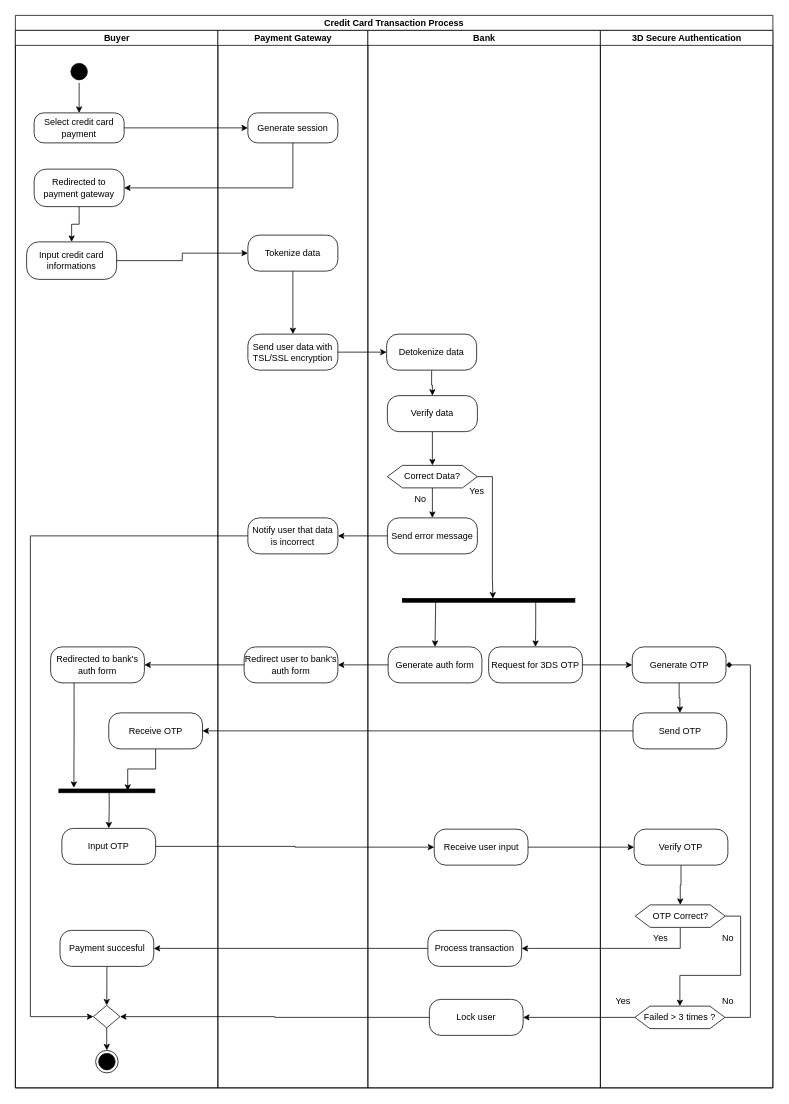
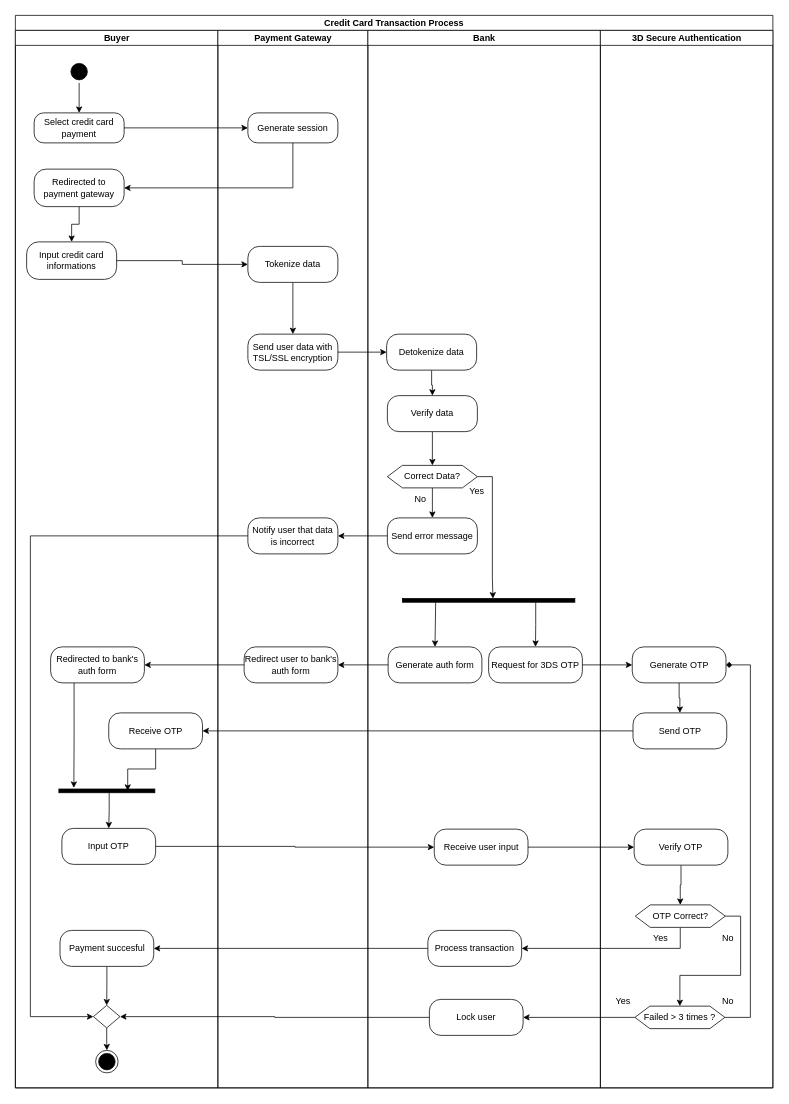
  <mxCell id="0" />
  <mxCell id="1" parent="0" />
  <mxCell id="2" value="Credit Card Transaction Process" style="swimlane;html=1;childLayout=stackLayout;resizeParent=1;resizeParentMax=0;startSize=20;whiteSpace=wrap;" parent="1" vertex="1"><mxGeometry x="20" y="20" width="1010" height="1430" as="geometry" /></mxCell>
  <mxCell id="3" value="Buyer" style="swimlane;html=1;startSize=20;" parent="2" vertex="1"><mxGeometry y="20" width="270" height="1410" as="geometry" /></mxCell>
  <mxCell id="4" value="Select credit card payment" style="rounded=1;whiteSpace=wrap;html=1;arcSize=32;" parent="3" vertex="1"><mxGeometry x="25" y="110" width="120" height="40" as="geometry" /></mxCell>
  <mxCell id="5" value="" style="edgeStyle=orthogonalEdgeStyle;rounded=0;orthogonalLoop=1;jettySize=auto;html=1;" parent="3" source="6" target="4" edge="1"><mxGeometry relative="1" as="geometry" /></mxCell>
  <mxCell id="6" value="" style="ellipse;html=1;shape=startState;fillColor=#000000;strokeColor=#000000;" parent="3" vertex="1"><mxGeometry x="70" y="40" width="30" height="30" as="geometry" /></mxCell>
  <mxCell id="7" value="" style="edgeStyle=orthogonalEdgeStyle;rounded=0;orthogonalLoop=1;jettySize=auto;html=1;" parent="3" source="8" target="9" edge="1"><mxGeometry relative="1" as="geometry" /></mxCell>
  <mxCell id="8" value="Redirected to payment gateway" style="rounded=1;whiteSpace=wrap;html=1;arcSize=32;" parent="3" vertex="1"><mxGeometry x="25" y="185" width="120" height="50" as="geometry" /></mxCell>
  <mxCell id="9" value="Input credit card informations" style="rounded=1;whiteSpace=wrap;html=1;arcSize=32;" parent="3" vertex="1"><mxGeometry x="15" y="282" width="120" height="50" as="geometry" /></mxCell>
  <mxCell id="10" value="Input OTP" style="rounded=1;whiteSpace=wrap;html=1;arcSize=32;" parent="3" vertex="1"><mxGeometry x="62" y="1064" width="125" height="48" as="geometry" /></mxCell>
  <mxCell id="11" value="" style="html=1;points=[];perimeter=orthogonalPerimeter;fillColor=strokeColor;rotation=90;" parent="3" vertex="1"><mxGeometry x="119.5" y="950" width="5" height="128" as="geometry" /></mxCell>
  <mxCell id="12" value="" style="edgeStyle=orthogonalEdgeStyle;rounded=0;orthogonalLoop=1;jettySize=auto;html=1;entryX=0.5;entryY=0;entryDx=0;entryDy=0;exitX=0.532;exitY=0.476;exitDx=0;exitDy=0;exitPerimeter=0;" parent="3" source="11" target="10" edge="1"><mxGeometry relative="1" as="geometry"><mxPoint x="124.5" y="1027" as="sourcePoint" /><mxPoint x="124.5" y="1057" as="targetPoint" /><Array as="points" /></mxGeometry></mxCell>
  <mxCell id="13" value="Redirected to bank's auth form" style="rounded=1;whiteSpace=wrap;html=1;arcSize=32;" parent="3" vertex="1"><mxGeometry x="47" y="822" width="125" height="48" as="geometry" /></mxCell>
  <mxCell id="14" value="Receive OTP" style="rounded=1;whiteSpace=wrap;html=1;arcSize=32;" parent="3" vertex="1"><mxGeometry x="124.5" y="910" width="125" height="48" as="geometry" /></mxCell>
  <mxCell id="15" style="edgeStyle=orthogonalEdgeStyle;rounded=0;orthogonalLoop=1;jettySize=auto;html=1;exitX=0.25;exitY=1;exitDx=0;exitDy=0;entryX=-0.3;entryY=0.844;entryDx=0;entryDy=0;entryPerimeter=0;" parent="3" source="13" target="11" edge="1"><mxGeometry relative="1" as="geometry" /></mxCell>
  <mxCell id="16" style="edgeStyle=orthogonalEdgeStyle;rounded=0;orthogonalLoop=1;jettySize=auto;html=1;exitX=0.5;exitY=1;exitDx=0;exitDy=0;entryX=0.47;entryY=0.283;entryDx=0;entryDy=0;entryPerimeter=0;" parent="3" source="14" target="11" edge="1"><mxGeometry relative="1" as="geometry" /></mxCell>
  <mxCell id="17" style="edgeStyle=orthogonalEdgeStyle;rounded=0;orthogonalLoop=1;jettySize=auto;html=1;exitX=0.5;exitY=1;exitDx=0;exitDy=0;entryX=0.5;entryY=1;entryDx=0;entryDy=0;" parent="3" source="19" target="19" edge="1"><mxGeometry relative="1" as="geometry" /></mxCell>
  <mxCell id="18" value="" style="edgeStyle=orthogonalEdgeStyle;rounded=0;orthogonalLoop=1;jettySize=auto;html=1;" parent="3" source="19" target="22" edge="1"><mxGeometry relative="1" as="geometry" /></mxCell>
  <mxCell id="19" value="Payment succesful" style="rounded=1;whiteSpace=wrap;html=1;arcSize=32;" parent="3" vertex="1"><mxGeometry x="59.5" y="1200" width="125" height="48" as="geometry" /></mxCell>
  <mxCell id="20" value="" style="ellipse;html=1;shape=endState;fillColor=#000000;strokeColor=light-dark(#000000, #ff9090);" parent="3" vertex="1"><mxGeometry x="107" y="1360" width="30" height="30" as="geometry" /></mxCell>
  <mxCell id="21" value="" style="edgeStyle=orthogonalEdgeStyle;rounded=0;orthogonalLoop=1;jettySize=auto;html=1;" parent="3" source="22" target="20" edge="1"><mxGeometry relative="1" as="geometry" /></mxCell>
  <mxCell id="22" value="" style="rhombus;whiteSpace=wrap;html=1;" parent="3" vertex="1"><mxGeometry x="104" y="1300" width="35.5" height="30" as="geometry" /></mxCell>
  <mxCell id="23" value="Payment Gateway" style="swimlane;html=1;startSize=20;" parent="2" vertex="1"><mxGeometry x="270" y="20" width="200" height="1410" as="geometry" /></mxCell>
  <mxCell id="24" value="Generate session" style="rounded=1;whiteSpace=wrap;html=1;arcSize=32;" parent="23" vertex="1"><mxGeometry x="40" y="110" width="120" height="40" as="geometry" /></mxCell>
  <mxCell id="25" value="" style="edgeStyle=orthogonalEdgeStyle;rounded=0;orthogonalLoop=1;jettySize=auto;html=1;entryX=0.5;entryY=0;entryDx=0;entryDy=0;" parent="23" source="26" target="27" edge="1"><mxGeometry relative="1" as="geometry"><mxPoint x="99.474" y="358.5" as="targetPoint" /></mxGeometry></mxCell>
- <mxCell id="26" value="Tokenize data" style="rounded=1;whiteSpace=wrap;html=1;arcSize=32;" parent="23" vertex="1"><mxGeometry x="40" y="273" width="120" height="48" as="geometry" /></mxCell>
+ <mxCell id="26" value="Tokenize data" style="rounded=1;whiteSpace=wrap;html=1;arcSize=32;" parent="23" vertex="1"><mxGeometry x="40" y="288" width="120" height="48" as="geometry" /></mxCell>
  <mxCell id="27" value="Send user data with TSL/SSL encryption" style="rounded=1;whiteSpace=wrap;html=1;arcSize=32;" parent="23" vertex="1"><mxGeometry x="40" y="405" width="120" height="48" as="geometry" /></mxCell>
  <mxCell id="28" value="Notify user that data is incorrect" style="rounded=1;whiteSpace=wrap;html=1;arcSize=32;" parent="23" vertex="1"><mxGeometry x="40" y="650" width="120" height="48" as="geometry" /></mxCell>
  <mxCell id="29" value="Redirect user to bank's auth form" style="rounded=1;whiteSpace=wrap;html=1;arcSize=32;" parent="23" vertex="1"><mxGeometry x="35" y="822" width="125" height="48" as="geometry" /></mxCell>
  <mxCell id="30" value="Bank" style="swimlane;html=1;startSize=20;" parent="2" vertex="1"><mxGeometry x="470" y="20" width="310" height="1410" as="geometry" /></mxCell>
  <mxCell id="31" value="" style="edgeStyle=orthogonalEdgeStyle;rounded=0;orthogonalLoop=1;jettySize=auto;html=1;" parent="30" source="32" target="34" edge="1"><mxGeometry relative="1" as="geometry" /></mxCell>
  <mxCell id="32" value="Detokenize data" style="rounded=1;whiteSpace=wrap;html=1;arcSize=32;" parent="30" vertex="1"><mxGeometry x="25" y="405" width="120" height="48" as="geometry" /></mxCell>
  <mxCell id="33" value="" style="edgeStyle=orthogonalEdgeStyle;rounded=0;orthogonalLoop=1;jettySize=auto;html=1;" parent="30" source="34" target="36" edge="1"><mxGeometry relative="1" as="geometry" /></mxCell>
  <mxCell id="34" value="Verify data" style="rounded=1;whiteSpace=wrap;html=1;arcSize=32;" parent="30" vertex="1"><mxGeometry x="26" y="487" width="120" height="48" as="geometry" /></mxCell>
  <mxCell id="35" value="" style="edgeStyle=orthogonalEdgeStyle;rounded=0;orthogonalLoop=1;jettySize=auto;html=1;" parent="30" source="36" target="37" edge="1"><mxGeometry relative="1" as="geometry" /></mxCell>
  <mxCell id="36" value="Correct Data?" style="shape=hexagon;perimeter=hexagonPerimeter2;whiteSpace=wrap;html=1;fixedSize=1;" parent="30" vertex="1"><mxGeometry x="26" y="580" width="120" height="30" as="geometry" /></mxCell>
  <mxCell id="37" value="Send error message" style="rounded=1;whiteSpace=wrap;html=1;arcSize=32;" parent="30" vertex="1"><mxGeometry x="26" y="650" width="120" height="48" as="geometry" /></mxCell>
  <mxCell id="38" value="No" style="text;html=1;align=center;verticalAlign=middle;resizable=0;points=[];autosize=1;strokeColor=none;fillColor=none;" parent="30" vertex="1"><mxGeometry x="50" y="610" width="40" height="30" as="geometry" /></mxCell>
  <mxCell id="39" value="Request for 3DS OTP" style="rounded=1;whiteSpace=wrap;html=1;arcSize=32;" parent="30" vertex="1"><mxGeometry x="161" y="822" width="125" height="48" as="geometry" /></mxCell>
  <mxCell id="40" value="" style="edgeStyle=orthogonalEdgeStyle;rounded=0;orthogonalLoop=1;jettySize=auto;html=1;exitX=1.084;exitY=0.227;exitDx=0;exitDy=0;exitPerimeter=0;" parent="30" source="41" target="39" edge="1"><mxGeometry relative="1" as="geometry" /></mxCell>
  <mxCell id="41" value="" style="html=1;points=[];perimeter=orthogonalPerimeter;fillColor=strokeColor;rotation=90;" parent="30" vertex="1"><mxGeometry x="158.5" y="645" width="5" height="230" as="geometry" /></mxCell>
  <mxCell id="42" style="edgeStyle=orthogonalEdgeStyle;rounded=0;orthogonalLoop=1;jettySize=auto;html=1;exitX=1;exitY=0.5;exitDx=0;exitDy=0;entryX=0.011;entryY=0.475;entryDx=0;entryDy=0;entryPerimeter=0;" parent="30" source="36" target="41" edge="1"><mxGeometry relative="1" as="geometry"><Array as="points"><mxPoint x="166" y="595" /><mxPoint x="166" y="730" /><mxPoint x="167" y="730" /></Array></mxGeometry></mxCell>
  <mxCell id="43" value="Generate auth form" style="rounded=1;whiteSpace=wrap;html=1;arcSize=32;" parent="30" vertex="1"><mxGeometry x="27" y="822" width="125" height="48" as="geometry" /></mxCell>
  <mxCell id="44" value="" style="edgeStyle=orthogonalEdgeStyle;rounded=0;orthogonalLoop=1;jettySize=auto;html=1;exitX=1.03;exitY=0.807;exitDx=0;exitDy=0;exitPerimeter=0;entryX=0.5;entryY=0;entryDx=0;entryDy=0;" parent="30" source="41" target="43" edge="1"><mxGeometry relative="1" as="geometry"><mxPoint x="164" y="773" as="sourcePoint" /><mxPoint x="233" y="813" as="targetPoint" /><Array as="points"><mxPoint x="90" y="763" /></Array></mxGeometry></mxCell>
  <mxCell id="45" value="Receive user input" style="rounded=1;whiteSpace=wrap;html=1;arcSize=32;" parent="30" vertex="1"><mxGeometry x="88.5" y="1065" width="125" height="48" as="geometry" /></mxCell>
  <mxCell id="46" value="Process transaction" style="rounded=1;whiteSpace=wrap;html=1;arcSize=32;" parent="30" vertex="1"><mxGeometry x="80" y="1200" width="125" height="48" as="geometry" /></mxCell>
  <mxCell id="47" value="Lock user" style="rounded=1;whiteSpace=wrap;html=1;arcSize=32;" parent="30" vertex="1"><mxGeometry x="82" y="1292" width="125" height="48" as="geometry" /></mxCell>
  <mxCell id="48" value="Yes" style="text;html=1;align=center;verticalAlign=middle;resizable=0;points=[];autosize=1;strokeColor=none;fillColor=none;" vertex="1" parent="30"><mxGeometry x="124.5" y="600" width="40" height="30" as="geometry" /></mxCell>
  <mxCell id="49" value="" style="edgeStyle=orthogonalEdgeStyle;rounded=0;orthogonalLoop=1;jettySize=auto;html=1;" parent="2" source="4" target="24" edge="1"><mxGeometry relative="1" as="geometry" /></mxCell>
  <mxCell id="50" style="edgeStyle=orthogonalEdgeStyle;rounded=0;orthogonalLoop=1;jettySize=auto;html=1;exitX=0.5;exitY=1;exitDx=0;exitDy=0;entryX=1;entryY=0.5;entryDx=0;entryDy=0;" parent="2" source="24" target="8" edge="1"><mxGeometry relative="1" as="geometry" /></mxCell>
  <mxCell id="51" value="" style="edgeStyle=orthogonalEdgeStyle;rounded=0;orthogonalLoop=1;jettySize=auto;html=1;" parent="2" source="9" target="26" edge="1"><mxGeometry relative="1" as="geometry" /></mxCell>
  <mxCell id="52" value="" style="edgeStyle=orthogonalEdgeStyle;rounded=0;orthogonalLoop=1;jettySize=auto;html=1;" parent="2" source="27" target="32" edge="1"><mxGeometry relative="1" as="geometry" /></mxCell>
  <mxCell id="53" value="" style="edgeStyle=orthogonalEdgeStyle;rounded=0;orthogonalLoop=1;jettySize=auto;html=1;" parent="2" source="37" target="28" edge="1"><mxGeometry relative="1" as="geometry" /></mxCell>
  <mxCell id="54" value="" style="edgeStyle=orthogonalEdgeStyle;rounded=0;orthogonalLoop=1;jettySize=auto;html=1;" parent="2" source="43" target="29" edge="1"><mxGeometry relative="1" as="geometry" /></mxCell>
  <mxCell id="55" value="" style="edgeStyle=orthogonalEdgeStyle;rounded=0;orthogonalLoop=1;jettySize=auto;html=1;" parent="2" source="39" target="66" edge="1"><mxGeometry relative="1" as="geometry" /></mxCell>
  <mxCell id="56" style="edgeStyle=orthogonalEdgeStyle;rounded=0;orthogonalLoop=1;jettySize=auto;html=1;exitX=0;exitY=0.5;exitDx=0;exitDy=0;entryX=1;entryY=0.5;entryDx=0;entryDy=0;" parent="2" source="29" target="13" edge="1"><mxGeometry relative="1" as="geometry"><mxPoint x="140" y="866" as="targetPoint" /></mxGeometry></mxCell>
  <mxCell id="57" style="edgeStyle=orthogonalEdgeStyle;rounded=0;orthogonalLoop=1;jettySize=auto;html=1;exitX=0;exitY=0.5;exitDx=0;exitDy=0;entryX=1;entryY=0.5;entryDx=0;entryDy=0;" parent="2" source="67" target="14" edge="1"><mxGeometry relative="1" as="geometry" /></mxCell>
  <mxCell id="58" style="edgeStyle=orthogonalEdgeStyle;rounded=0;orthogonalLoop=1;jettySize=auto;html=1;exitX=1;exitY=0.5;exitDx=0;exitDy=0;entryX=0;entryY=0.5;entryDx=0;entryDy=0;" parent="2" source="10" target="45" edge="1"><mxGeometry relative="1" as="geometry" /></mxCell>
  <mxCell id="59" style="edgeStyle=orthogonalEdgeStyle;rounded=0;orthogonalLoop=1;jettySize=auto;html=1;exitX=1;exitY=0.5;exitDx=0;exitDy=0;" parent="2" source="45" target="69" edge="1"><mxGeometry relative="1" as="geometry" /></mxCell>
  <mxCell id="60" style="edgeStyle=orthogonalEdgeStyle;rounded=0;orthogonalLoop=1;jettySize=auto;html=1;exitX=0.5;exitY=1;exitDx=0;exitDy=0;entryX=1;entryY=0.5;entryDx=0;entryDy=0;" parent="2" source="71" target="46" edge="1"><mxGeometry relative="1" as="geometry" /></mxCell>
  <mxCell id="61" style="edgeStyle=orthogonalEdgeStyle;rounded=0;orthogonalLoop=1;jettySize=auto;html=1;exitX=0;exitY=0.5;exitDx=0;exitDy=0;entryX=1;entryY=0.5;entryDx=0;entryDy=0;" parent="2" source="46" target="19" edge="1"><mxGeometry relative="1" as="geometry" /></mxCell>
  <mxCell id="62" style="edgeStyle=orthogonalEdgeStyle;rounded=0;orthogonalLoop=1;jettySize=auto;html=1;exitX=0;exitY=0.5;exitDx=0;exitDy=0;entryX=1;entryY=0.5;entryDx=0;entryDy=0;" parent="2" source="47" target="22" edge="1"><mxGeometry relative="1" as="geometry" /></mxCell>
  <mxCell id="63" style="edgeStyle=orthogonalEdgeStyle;rounded=0;orthogonalLoop=1;jettySize=auto;html=1;exitX=0;exitY=0.5;exitDx=0;exitDy=0;entryX=1;entryY=0.5;entryDx=0;entryDy=0;" parent="2" source="74" target="47" edge="1"><mxGeometry relative="1" as="geometry" /></mxCell>
  <mxCell id="64" value="3D Secure Authentication" style="swimlane;html=1;startSize=20;" parent="2" vertex="1"><mxGeometry x="780" y="20" width="230" height="1410" as="geometry" /></mxCell>
  <mxCell id="65" value="" style="edgeStyle=orthogonalEdgeStyle;rounded=0;orthogonalLoop=1;jettySize=auto;html=1;" parent="64" source="66" target="67" edge="1"><mxGeometry relative="1" as="geometry" /></mxCell>
  <mxCell id="66" value="Generate OTP" style="rounded=1;whiteSpace=wrap;html=1;arcSize=32;" parent="64" vertex="1"><mxGeometry x="42.5" y="822" width="125" height="48" as="geometry" /></mxCell>
  <mxCell id="67" value="Send OTP" style="rounded=1;whiteSpace=wrap;html=1;arcSize=32;" parent="64" vertex="1"><mxGeometry x="43.5" y="910" width="125" height="48" as="geometry" /></mxCell>
  <mxCell id="68" value="" style="edgeStyle=orthogonalEdgeStyle;rounded=0;orthogonalLoop=1;jettySize=auto;html=1;" parent="64" source="69" target="71" edge="1"><mxGeometry relative="1" as="geometry" /></mxCell>
  <mxCell id="69" value="Verify OTP" style="rounded=1;whiteSpace=wrap;html=1;arcSize=32;" parent="64" vertex="1"><mxGeometry x="45" y="1065" width="125" height="48" as="geometry" /></mxCell>
  <mxCell id="70" style="edgeStyle=orthogonalEdgeStyle;rounded=0;orthogonalLoop=1;jettySize=auto;html=1;exitX=1;exitY=0.5;exitDx=0;exitDy=0;" parent="64" source="71" target="74" edge="1"><mxGeometry relative="1" as="geometry"><Array as="points"><mxPoint x="187" y="1181" /><mxPoint x="187" y="1260" /><mxPoint x="106" y="1260" /></Array></mxGeometry></mxCell>
  <mxCell id="71" value="OTP Correct?" style="shape=hexagon;perimeter=hexagonPerimeter2;whiteSpace=wrap;html=1;fixedSize=1;" parent="64" vertex="1"><mxGeometry x="46.5" y="1166" width="120" height="30" as="geometry" /></mxCell>
  <mxCell id="72" value="Yes" style="text;html=1;align=center;verticalAlign=middle;resizable=0;points=[];autosize=1;strokeColor=none;fillColor=none;" parent="64" vertex="1"><mxGeometry x="60" y="1196" width="40" height="30" as="geometry" /></mxCell>
  <mxCell id="73" style="edgeStyle=orthogonalEdgeStyle;rounded=0;orthogonalLoop=1;jettySize=auto;html=1;exitX=1;exitY=0.5;exitDx=0;exitDy=0;entryX=1;entryY=0.5;entryDx=0;entryDy=0;endArrow=diamond;" parent="64" source="74" target="66" edge="1"><mxGeometry relative="1" as="geometry"><Array as="points"><mxPoint x="200" y="1316" /><mxPoint x="200" y="846" /></Array></mxGeometry></mxCell>
  <mxCell id="74" value="Failed &amp;gt; 3 times ?" style="shape=hexagon;perimeter=hexagonPerimeter2;whiteSpace=wrap;html=1;fixedSize=1;" parent="64" vertex="1"><mxGeometry x="46" y="1301" width="120" height="30" as="geometry" /></mxCell>
  <mxCell id="75" value="No" style="text;html=1;align=center;verticalAlign=middle;resizable=0;points=[];autosize=1;strokeColor=none;fillColor=none;" parent="64" vertex="1"><mxGeometry x="150" y="1196" width="40" height="30" as="geometry" /></mxCell>
  <mxCell id="76" value="No" style="text;html=1;align=center;verticalAlign=middle;resizable=0;points=[];autosize=1;strokeColor=none;fillColor=none;" parent="64" vertex="1"><mxGeometry x="150" y="1280" width="40" height="30" as="geometry" /></mxCell>
  <mxCell id="77" value="Yes" style="text;html=1;align=center;verticalAlign=middle;resizable=0;points=[];autosize=1;strokeColor=none;fillColor=none;" parent="64" vertex="1"><mxGeometry x="10" y="1280" width="40" height="30" as="geometry" /></mxCell>
  <mxCell id="78" style="edgeStyle=orthogonalEdgeStyle;rounded=0;orthogonalLoop=1;jettySize=auto;html=1;exitX=0;exitY=0.5;exitDx=0;exitDy=0;entryX=0;entryY=0.5;entryDx=0;entryDy=0;" parent="2" source="28" target="22" edge="1"><mxGeometry relative="1" as="geometry"><Array as="points"><mxPoint x="20" y="694" /><mxPoint x="20" y="1335" /></Array></mxGeometry></mxCell>
